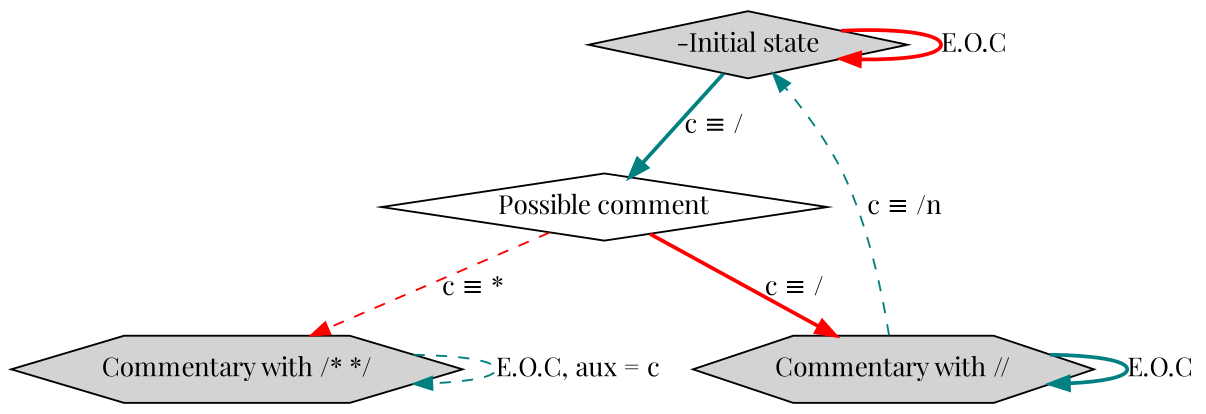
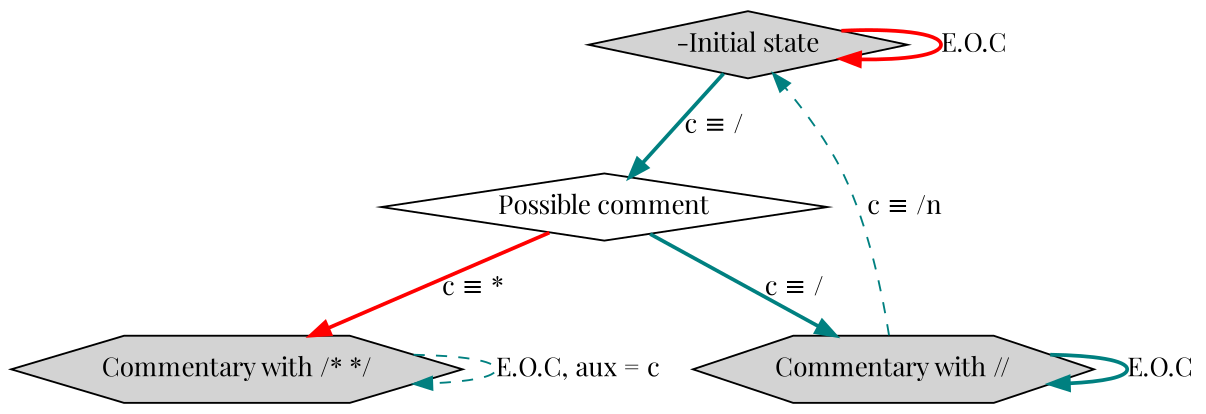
  digraph {
    fontname="Playfair Display"
    rankdir=TB
    node [fillcolor=lightgrey fontname="Playfair Display" shape=diamond style=filled]
    edge [color=teal fontname="Playfair Display" style=bold]
    "-Initial state"
    "Possible comment" [fillcolor=white]
    "Commentary with //" [shape=hexagon]
    "Commentary with /* */" [shape=hexagon]
    "-Initial state" -> "-Initial state" [color=red label="E.O.C"]
    "-Initial state" -> "Possible comment" [label="c ≡ /"]
-   "Possible comment" -> "Commentary with //" [color=red label="c ≡ /"]
-   "Possible comment" -> "Commentary with /* */" [color=red label="c ≡ *" style=dashed]
+   "Possible comment" -> "Commentary with //" [label="c ≡ /"]
+   "Possible comment" -> "Commentary with /* */" [color=red label="c ≡ *"]
    "Commentary with //" -> "-Initial state" [label="c ≡ /n" style=dashed]
    "Commentary with //" -> "Commentary with //" [label="E.O.C"]
    "Commentary with /* */" -> "Commentary with /* */" [label="E.O.C, aux = c" style=dashed]
  }
